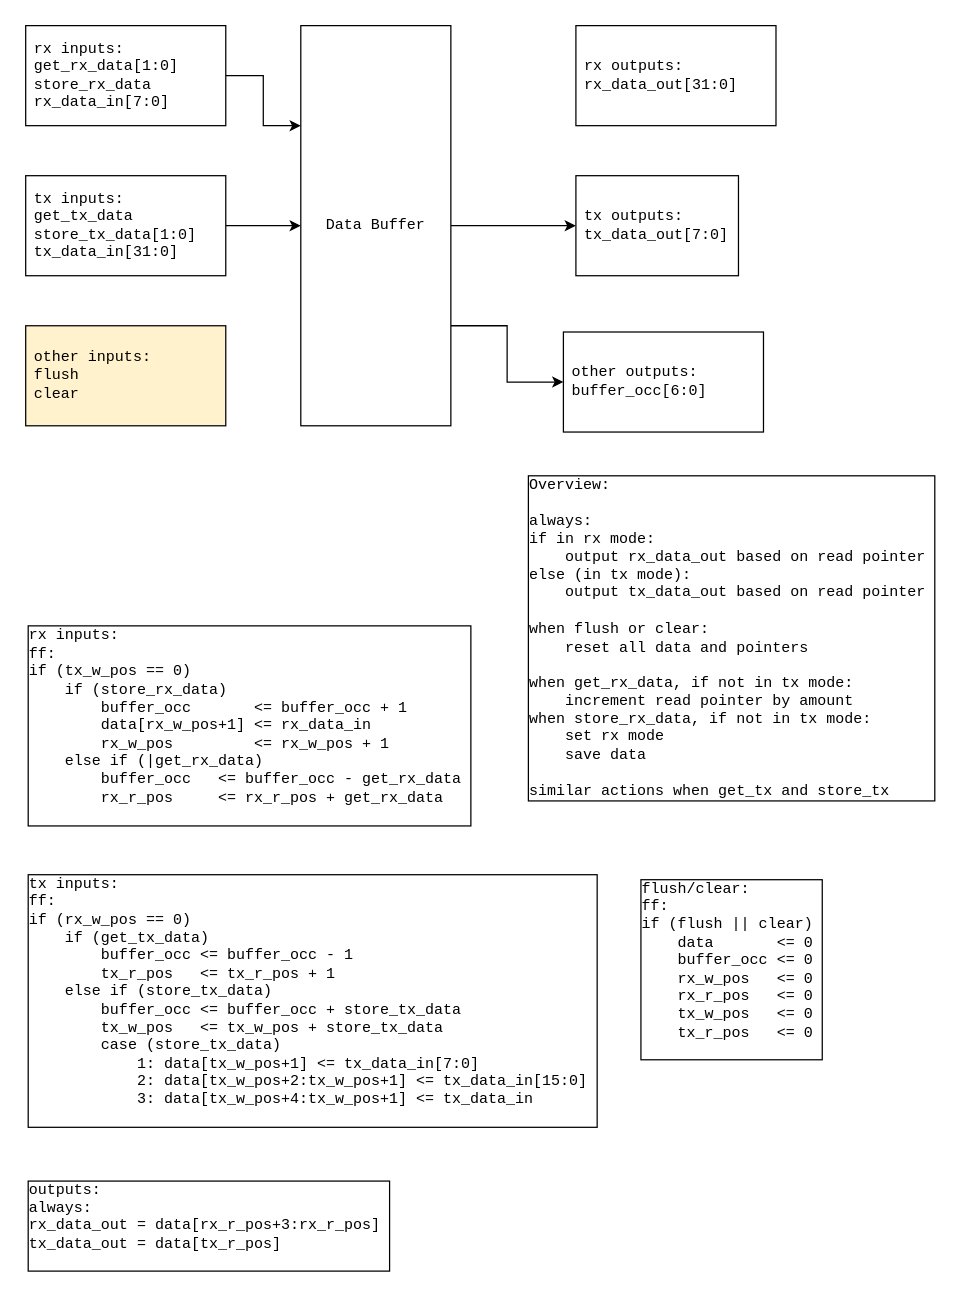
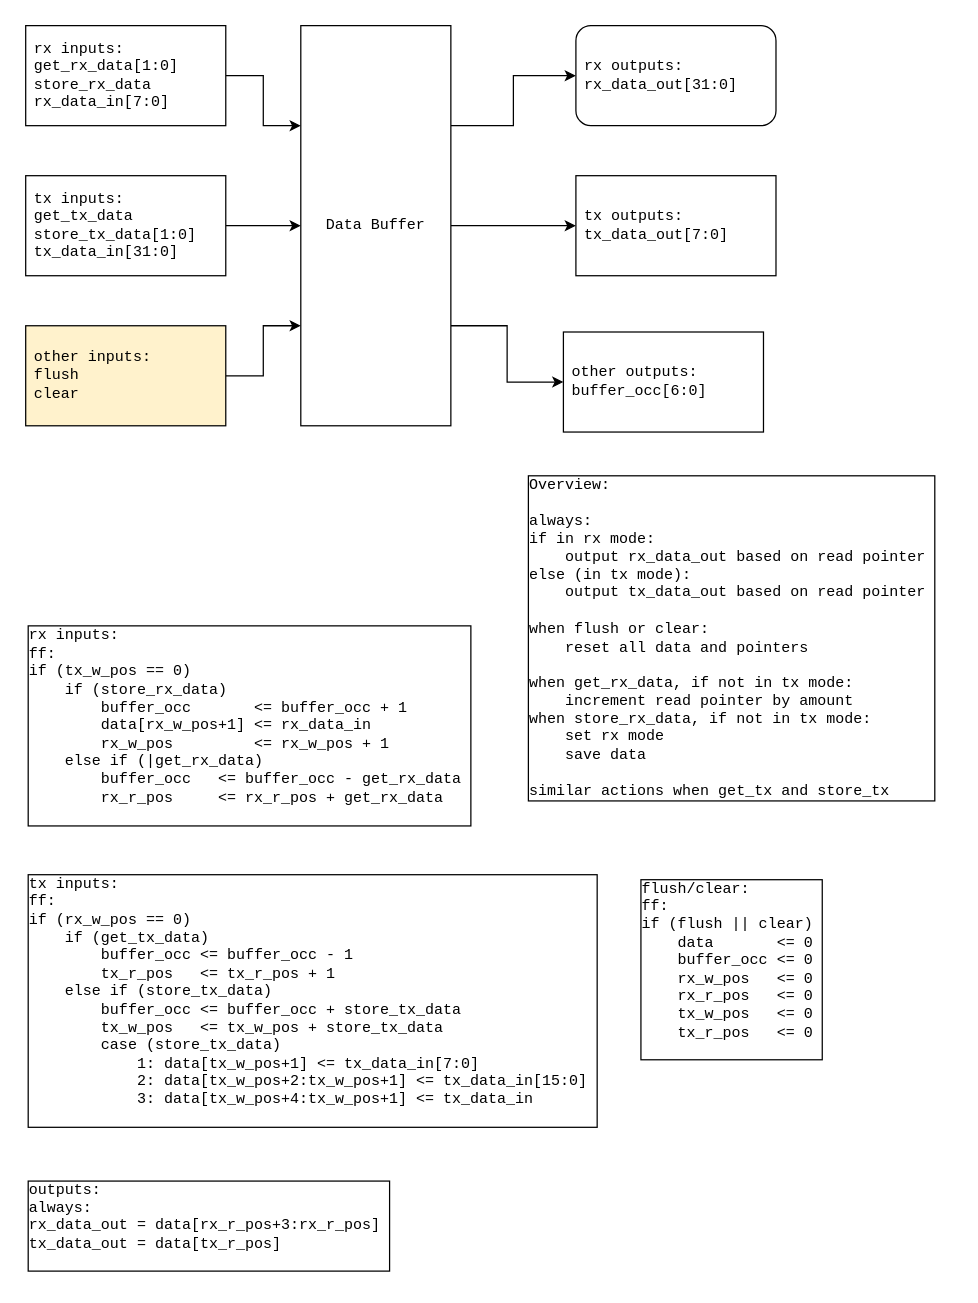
  <mxCell id="0" />
  <mxCell id="1" parent="0" />
  <mxCell id="2" value="" style="edgeStyle=orthogonalEdgeStyle;rounded=0;html=1;fontFamily=Courier New;" parent="1" source="5" target="13" edge="1"><mxGeometry relative="1" as="geometry" /></mxCell>
+ <mxCell id="3" style="edgeStyle=orthogonalEdgeStyle;rounded=0;html=1;exitX=1;exitY=0.25;exitDx=0;exitDy=0;entryX=0;entryY=0.5;entryDx=0;entryDy=0;fontFamily=Courier New;" parent="1" source="5" target="12" edge="1"><mxGeometry relative="1" as="geometry" /></mxCell>
  <mxCell id="4" style="edgeStyle=orthogonalEdgeStyle;rounded=0;html=1;exitX=1;exitY=0.75;exitDx=0;exitDy=0;entryX=0;entryY=0.5;entryDx=0;entryDy=0;fontFamily=Courier New;" parent="1" source="5" target="14" edge="1"><mxGeometry relative="1" as="geometry" /></mxCell>
  <mxCell id="5" value="Data Buffer" style="rounded=0;whiteSpace=wrap;html=1;fontFamily=Courier New;" parent="1" vertex="1"><mxGeometry x="240" y="20" width="120" height="320" as="geometry" /></mxCell>
  <mxCell id="6" style="edgeStyle=orthogonalEdgeStyle;html=1;exitX=1;exitY=0.5;exitDx=0;exitDy=0;entryX=0;entryY=0.25;entryDx=0;entryDy=0;fontFamily=Courier New;rounded=0;" parent="1" source="7" target="5" edge="1"><mxGeometry relative="1" as="geometry" /></mxCell>
  <mxCell id="7" value="rx inputs:&lt;br&gt;get_rx_data[1:0]&lt;br&gt;store_rx_data&lt;br&gt;rx_data_in[7:0]" style="rounded=0;whiteSpace=wrap;html=1;fontFamily=Courier New;align=left;spacingLeft=5;spacing=2;" parent="1" vertex="1"><mxGeometry x="20" y="20" width="160" height="80" as="geometry" /></mxCell>
  <mxCell id="8" style="edgeStyle=orthogonalEdgeStyle;rounded=0;html=1;exitX=1;exitY=0.5;exitDx=0;exitDy=0;entryX=0;entryY=0.5;entryDx=0;entryDy=0;fontFamily=Courier New;" parent="1" source="9" target="5" edge="1"><mxGeometry relative="1" as="geometry" /></mxCell>
  <mxCell id="9" value="tx inputs:&lt;br&gt;get_tx_data&lt;br&gt;store_tx_data[1:0]&lt;br&gt;tx_data_in[31:0]" style="rounded=0;whiteSpace=wrap;html=1;fontFamily=Courier New;align=left;spacingLeft=5;spacing=2;" parent="1" vertex="1"><mxGeometry x="20" y="140" width="160" height="80" as="geometry" /></mxCell>
+ <mxCell id="10" style="edgeStyle=orthogonalEdgeStyle;rounded=0;html=1;exitX=1;exitY=0.5;exitDx=0;exitDy=0;entryX=0;entryY=0.75;entryDx=0;entryDy=0;fontFamily=Courier New;" parent="1" source="11" target="5" edge="1"><mxGeometry relative="1" as="geometry" /></mxCell>
  <mxCell id="11" value="other inputs:&lt;br&gt;flush&lt;br&gt;clear" style="rounded=0;whiteSpace=wrap;html=1;fontFamily=Courier New;align=left;spacingLeft=5;spacing=2;fillColor=#fff2cc;" parent="1" vertex="1"><mxGeometry x="20" y="260" width="160" height="80" as="geometry" /></mxCell>
- <mxCell id="12" value="rx outputs:&lt;br&gt;rx_data_out[31:0]" style="rounded=0;whiteSpace=wrap;html=1;fontFamily=Courier New;align=left;spacingLeft=5;spacing=2;" parent="1" vertex="1"><mxGeometry x="460" y="20" width="160" height="80" as="geometry" /></mxCell>
- <mxCell id="13" value="tx outputs:&lt;br&gt;tx_data_out[7:0]" style="rounded=0;whiteSpace=wrap;html=1;fontFamily=Courier New;align=left;spacingLeft=5;spacing=2;" parent="1" vertex="1"><mxGeometry x="460" y="140" width="130" height="80" as="geometry" /></mxCell>
+ <mxCell id="12" value="rx outputs:&lt;br&gt;rx_data_out[31:0]" style="whiteSpace=wrap;html=1;fontFamily=Courier New;align=left;spacingLeft=5;spacing=2;rounded=1;" parent="1" vertex="1"><mxGeometry x="460" y="20" width="160" height="80" as="geometry" /></mxCell>
+ <mxCell id="13" value="tx outputs:&lt;br&gt;tx_data_out[7:0]" style="rounded=0;whiteSpace=wrap;html=1;fontFamily=Courier New;align=left;spacingLeft=5;spacing=2;" parent="1" vertex="1"><mxGeometry x="460" y="140" width="160" height="80" as="geometry" /></mxCell>
  <mxCell id="14" value="other outputs:&lt;br&gt;buffer_occ[6:0]" style="rounded=0;whiteSpace=wrap;html=1;fontFamily=Courier New;align=left;spacingLeft=5;spacing=2;" parent="1" vertex="1"><mxGeometry x="450" y="265" width="160" height="80" as="geometry" /></mxCell>
  <mxCell id="15" value="outputs:&lt;br&gt;always:&lt;br&gt;rx_data_out = data[rx_r_pos+3:rx_r_pos]&amp;nbsp;&lt;br&gt;tx_data_out = data[tx_r_pos]&lt;br&gt;&amp;nbsp;" style="text;html=1;align=left;verticalAlign=middle;resizable=0;points=[];autosize=1;strokeColor=none;fillColor=none;fontFamily=Courier New;labelBorderColor=default;" parent="1" vertex="1"><mxGeometry x="20" y="940" width="300" height="80" as="geometry" /></mxCell>
  <mxCell id="16" value="flush/clear:&lt;br&gt;ff:&lt;br&gt;if (flush || clear)&amp;nbsp;&lt;br&gt;&amp;nbsp; &amp;nbsp; data&amp;nbsp; &amp;nbsp; &amp;nbsp; &amp;nbsp;&amp;lt;= 0&lt;br&gt;&amp;nbsp; &amp;nbsp; buffer_occ &amp;lt;= 0&lt;br&gt;&amp;nbsp; &amp;nbsp; rx_w_pos&amp;nbsp; &amp;nbsp;&amp;lt;= 0&lt;br&gt;&amp;nbsp; &amp;nbsp; rx_r_pos&amp;nbsp; &amp;nbsp;&amp;lt;= 0&lt;br&gt;&amp;nbsp; &amp;nbsp; tx_w_pos&amp;nbsp; &amp;nbsp;&amp;lt;= 0&lt;br&gt;&amp;nbsp; &amp;nbsp; tx_r_pos&amp;nbsp; &amp;nbsp;&amp;lt;= 0&lt;br&gt;&amp;nbsp;" style="text;html=1;align=left;verticalAlign=middle;resizable=0;points=[];autosize=1;strokeColor=none;fillColor=none;fontFamily=Courier New;labelBorderColor=default;" parent="1" vertex="1"><mxGeometry x="510" y="700" width="160" height="150" as="geometry" /></mxCell>
  <mxCell id="17" value="rx inputs:&lt;br&gt;ff:&lt;br&gt;if (tx_w_pos == 0)&lt;br&gt;&amp;nbsp; &amp;nbsp; if (store_rx_data)&lt;br&gt;&amp;nbsp; &amp;nbsp;&amp;nbsp;&amp;nbsp; &amp;nbsp; buffer_occ&amp;nbsp; &amp;nbsp; &amp;nbsp; &amp;nbsp;&amp;lt;= buffer_occ + 1&amp;nbsp;&lt;br&gt;&amp;nbsp; &amp;nbsp;&amp;nbsp;&amp;nbsp; &amp;nbsp; data[rx_w_pos+1] &amp;lt;= rx_data_in&lt;br&gt;&amp;nbsp; &amp;nbsp;&amp;nbsp;&amp;nbsp; &amp;nbsp; rx_w_pos&amp;nbsp; &amp;nbsp; &amp;nbsp; &amp;nbsp; &amp;nbsp;&amp;lt;= rx_w_pos + 1&lt;br&gt;&amp;nbsp; &amp;nbsp;&amp;nbsp;else if (|get_rx_data)&lt;br&gt;&amp;nbsp; &amp;nbsp;&amp;nbsp;&amp;nbsp; &amp;nbsp; buffer_occ&amp;nbsp; &amp;nbsp;&amp;lt;= buffer_occ - get_rx_data&amp;nbsp;&lt;br&gt;&amp;nbsp; &amp;nbsp;&amp;nbsp;&amp;nbsp; &amp;nbsp; rx_r_pos&amp;nbsp; &amp;nbsp; &amp;nbsp;&amp;lt;= rx_r_pos + get_rx_data&amp;nbsp;&lt;br&gt;&amp;nbsp;" style="text;html=1;align=left;verticalAlign=middle;resizable=0;points=[];autosize=1;strokeColor=none;fillColor=none;fontFamily=Courier New;labelBorderColor=default;" parent="1" vertex="1"><mxGeometry x="20" y="500" width="370" height="160" as="geometry" /></mxCell>
  <mxCell id="18" value="tx inputs:&lt;br&gt;ff:&lt;br&gt;if (rx_w_pos == 0)&lt;br&gt;&amp;nbsp; &amp;nbsp;&amp;nbsp;if (get_tx_data)&lt;br&gt;&amp;nbsp; &amp;nbsp;&amp;nbsp;&amp;nbsp; &amp;nbsp; buffer_occ &amp;lt;= buffer_occ - 1&lt;br&gt;&amp;nbsp; &amp;nbsp;&amp;nbsp;&amp;nbsp; &amp;nbsp; tx_r_pos&amp;nbsp; &amp;nbsp;&amp;lt;= tx_r_pos + 1&amp;nbsp;&lt;br&gt;&amp;nbsp; &amp;nbsp;&amp;nbsp;else if (store_tx_data)&lt;br&gt;&amp;nbsp; &amp;nbsp;&amp;nbsp;&amp;nbsp; &amp;nbsp; buffer_occ &amp;lt;= buffer_occ + store_tx_data&amp;nbsp;&lt;br&gt;&amp;nbsp; &amp;nbsp;&amp;nbsp;&amp;nbsp; &amp;nbsp; tx_w_pos&amp;nbsp; &amp;nbsp;&amp;lt;= tx_w_pos + store_tx_data&lt;br&gt;&amp;nbsp; &amp;nbsp; &amp;nbsp; &amp;nbsp; case (store_tx_data)&lt;br&gt;&amp;nbsp; &amp;nbsp; &amp;nbsp; &amp;nbsp; &amp;nbsp; &amp;nbsp; 1: data[tx_w_pos+1] &amp;lt;= tx_data_in[7:0]&lt;br&gt;&amp;nbsp; &amp;nbsp; &amp;nbsp; &amp;nbsp; &amp;nbsp; &amp;nbsp; 2: data[tx_w_pos+2:tx_w_pos+1] &amp;lt;= tx_data_in[15:0]&amp;nbsp;&lt;br&gt;&amp;nbsp; &amp;nbsp; &amp;nbsp; &amp;nbsp; &amp;nbsp; &amp;nbsp; 3: data[tx_w_pos+4:tx_w_pos+1] &amp;lt;= tx_data_in&lt;br&gt;&amp;nbsp;" style="text;html=1;align=left;verticalAlign=middle;resizable=0;points=[];autosize=1;strokeColor=none;fillColor=none;fontFamily=Courier New;labelBorderColor=default;" parent="1" vertex="1"><mxGeometry x="20" y="700" width="470" height="200" as="geometry" /></mxCell>
  <mxCell id="19" value="Overview:&lt;br&gt;&lt;br&gt;always:&lt;br&gt;if in rx mode:&lt;br&gt;&amp;nbsp; &amp;nbsp; output rx_data_out based on read pointer&amp;nbsp;&lt;br&gt;else (in tx mode):&lt;br&gt;&amp;nbsp; &amp;nbsp; output tx_data_out based on read pointer&lt;br&gt;&lt;br&gt;when flush or clear:&lt;br&gt;&amp;nbsp; &amp;nbsp; reset all data and pointers&lt;br&gt;&lt;br&gt;when get_rx_data, if not in tx mode:&lt;br&gt;&amp;nbsp; &amp;nbsp; increment read pointer by amount&lt;br&gt;when store_rx_data, if not in tx mode:&lt;br&gt;&amp;nbsp; &amp;nbsp; set rx mode&lt;br&gt;&amp;nbsp; &amp;nbsp; save data&lt;br&gt;&lt;br&gt;similar actions when get_tx and store_tx" style="text;html=1;align=left;verticalAlign=middle;resizable=0;points=[];autosize=1;strokeColor=none;fillColor=none;fontFamily=Courier New;labelBorderColor=default;" vertex="1" parent="1"><mxGeometry x="420" y="380" width="340" height="260" as="geometry" /></mxCell>
